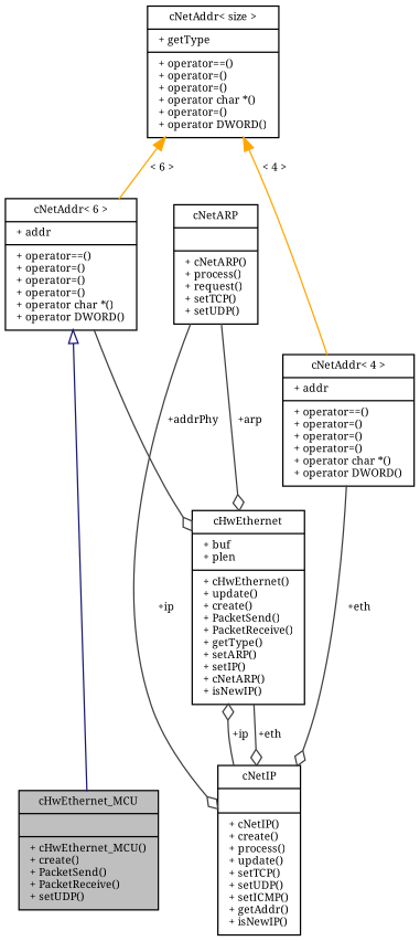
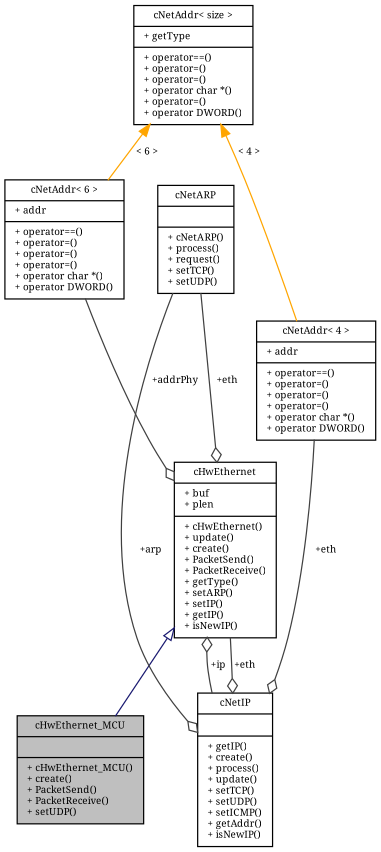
  digraph {
    fontname="Noto Serif"
    node [color=black fillcolor=white fontname="Noto Serif" fontsize=8 shape=record style=filled]
    edge [color=grey25 fontname="Noto Serif" fontsize=8 labelfontname=Sans labelfontsize=8 style=solid arrowhead=odiamond]
    n1 [fillcolor=grey75 fontcolor=black height=0.2 label="{cHwEthernet_MCU\n||+ cHwEthernet_MCU()\l+ create()\l+ PacketSend()\l+ PacketReceive()\l+ setUDP()\l}" width=0.4]
-   n2 [height=0.2 label="{cHwEthernet\n|+ buf\l+ plen\l|+ cHwEthernet()\l+ update()\l+ create()\l+ PacketSend()\l+ PacketReceive()\l+ getType()\l+ setARP()\l+ setIP()\l+ cNetARP()\l+ isNewIP()\l}" width=0.4]
-   n3 [height=0.2 label="{cNetIP\n||+ cNetIP()\l+ create()\l+ process()\l+ update()\l+ setTCP()\l+ setUDP()\l+ setICMP()\l+ getAddr()\l+ isNewIP()\l}" width=0.4]
+   n2 [height=0.2 label="{cHwEthernet\n|+ buf\l+ plen\l|+ cHwEthernet()\l+ update()\l+ create()\l+ PacketSend()\l+ PacketReceive()\l+ getType()\l+ setARP()\l+ setIP()\l+ getIP()\l+ isNewIP()\l}" width=0.4]
+   n3 [height=0.2 label="{cNetIP\n||+ getIP()\l+ create()\l+ process()\l+ update()\l+ setTCP()\l+ setUDP()\l+ setICMP()\l+ getAddr()\l+ isNewIP()\l}" width=0.4]
    n4 [height=0.2 label="{cNetAddr\< 4 \>\n|+ addr\l|+ operator==()\l+ operator=()\l+ operator=()\l+ operator=()\l+ operator char *()\l+ operator DWORD()\l}" width=0.4]
    n5 [height=0.2 label="{cNetAddr\< size \>\n|+ getType\l|+ operator==()\l+ operator=()\l+ operator=()\l+ operator char *()\l+ operator=()\l+ operator DWORD()\l}" width=0.4]
    n6 [height=0.2 label="{cNetAddr\< 6 \>\n|+ addr\l|+ operator==()\l+ operator=()\l+ operator=()\l+ operator=()\l+ operator char *()\l+ operator DWORD()\l}" width=0.4]
    n7 [height=0.2 label="{cNetARP\n||+ cNetARP()\l+ process()\l+ request()\l+ setTCP()\l+ setUDP()\l}" width=0.4]
-   n6 -> n1 [arrowtail=onormal color=midnightblue dir=back arrowhead=""]
+   n2 -> n1 [arrowtail=onormal color=midnightblue dir=back arrowhead=""]
    n2 -> n3 [label=" +eth"]
    n3 -> n2 [label=" +ip"]
    n4 -> n3 [label=" +eth"]
    n5 -> n4 [color=orange dir=back label=" \< 4 \>" arrowhead=""]
    n5 -> n6 [color=orange dir=back label=" \< 6 \>" arrowhead=""]
    n6 -> n2 [label=" +addrPhy"]
-   n7 -> n2 [label=" +arp"]
-   n7 -> n3 [label=" +ip"]
+   n7 -> n2 [label=" +eth"]
+   n7 -> n3 [label=" +arp"]
  }
